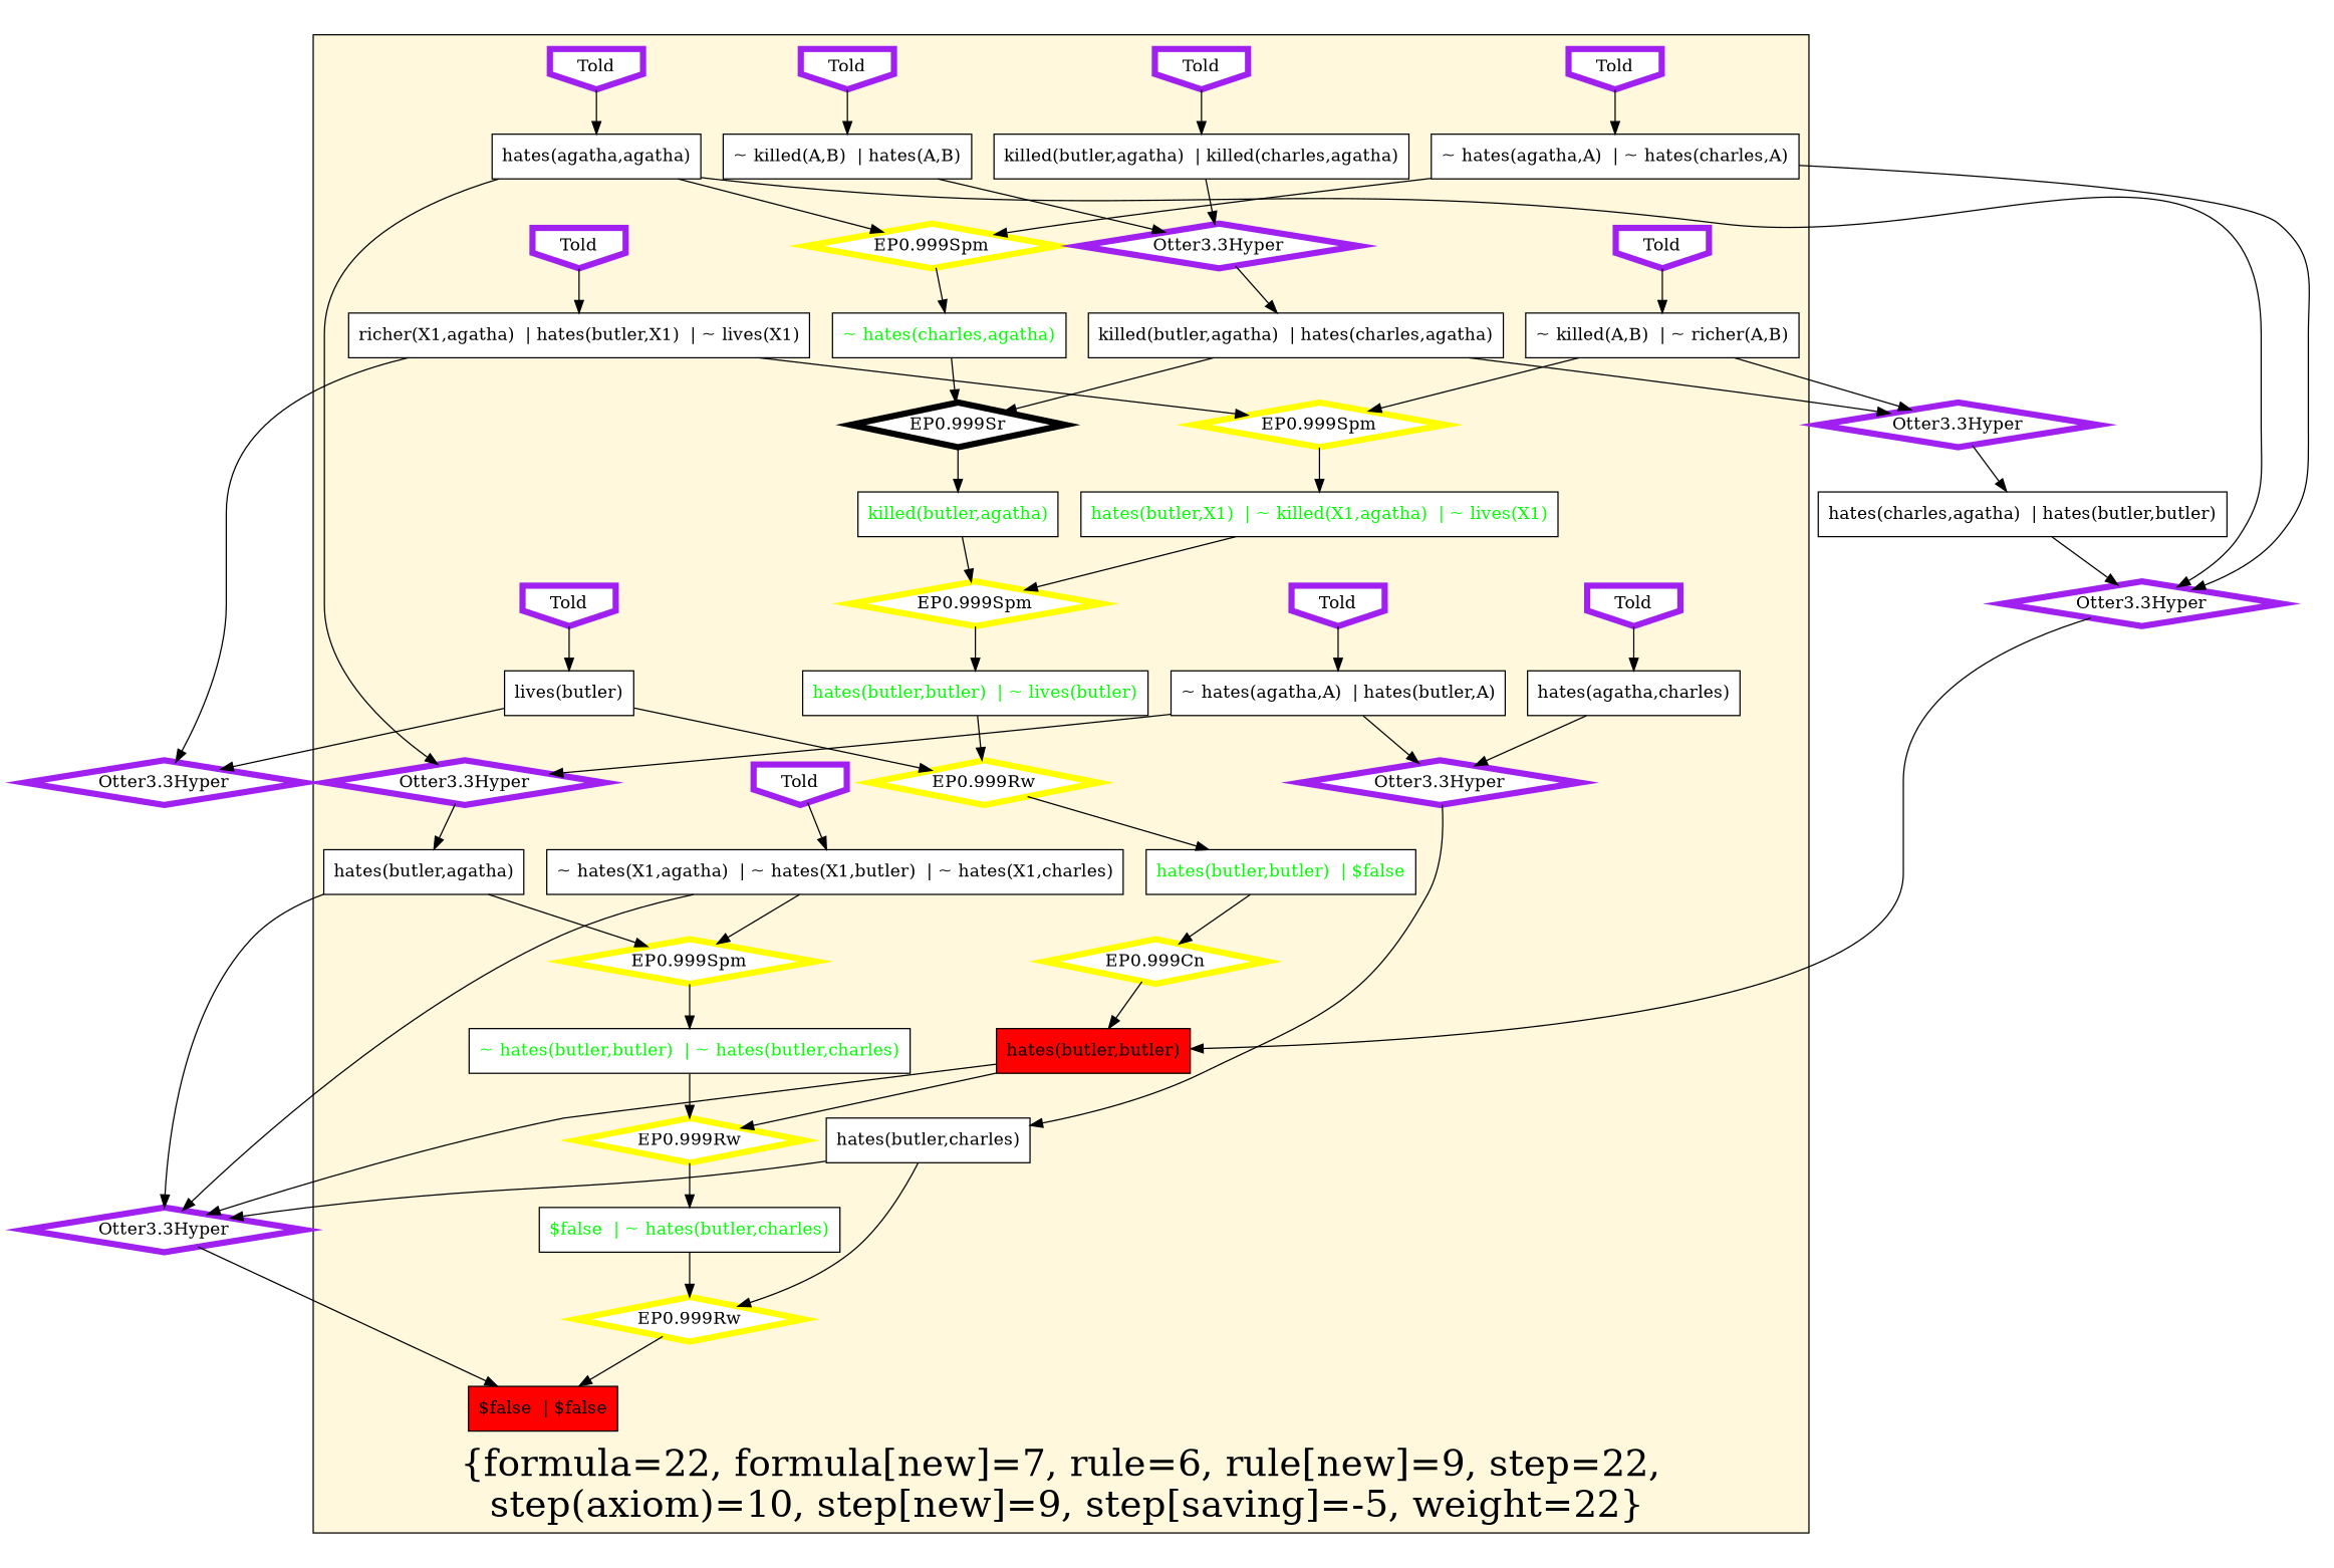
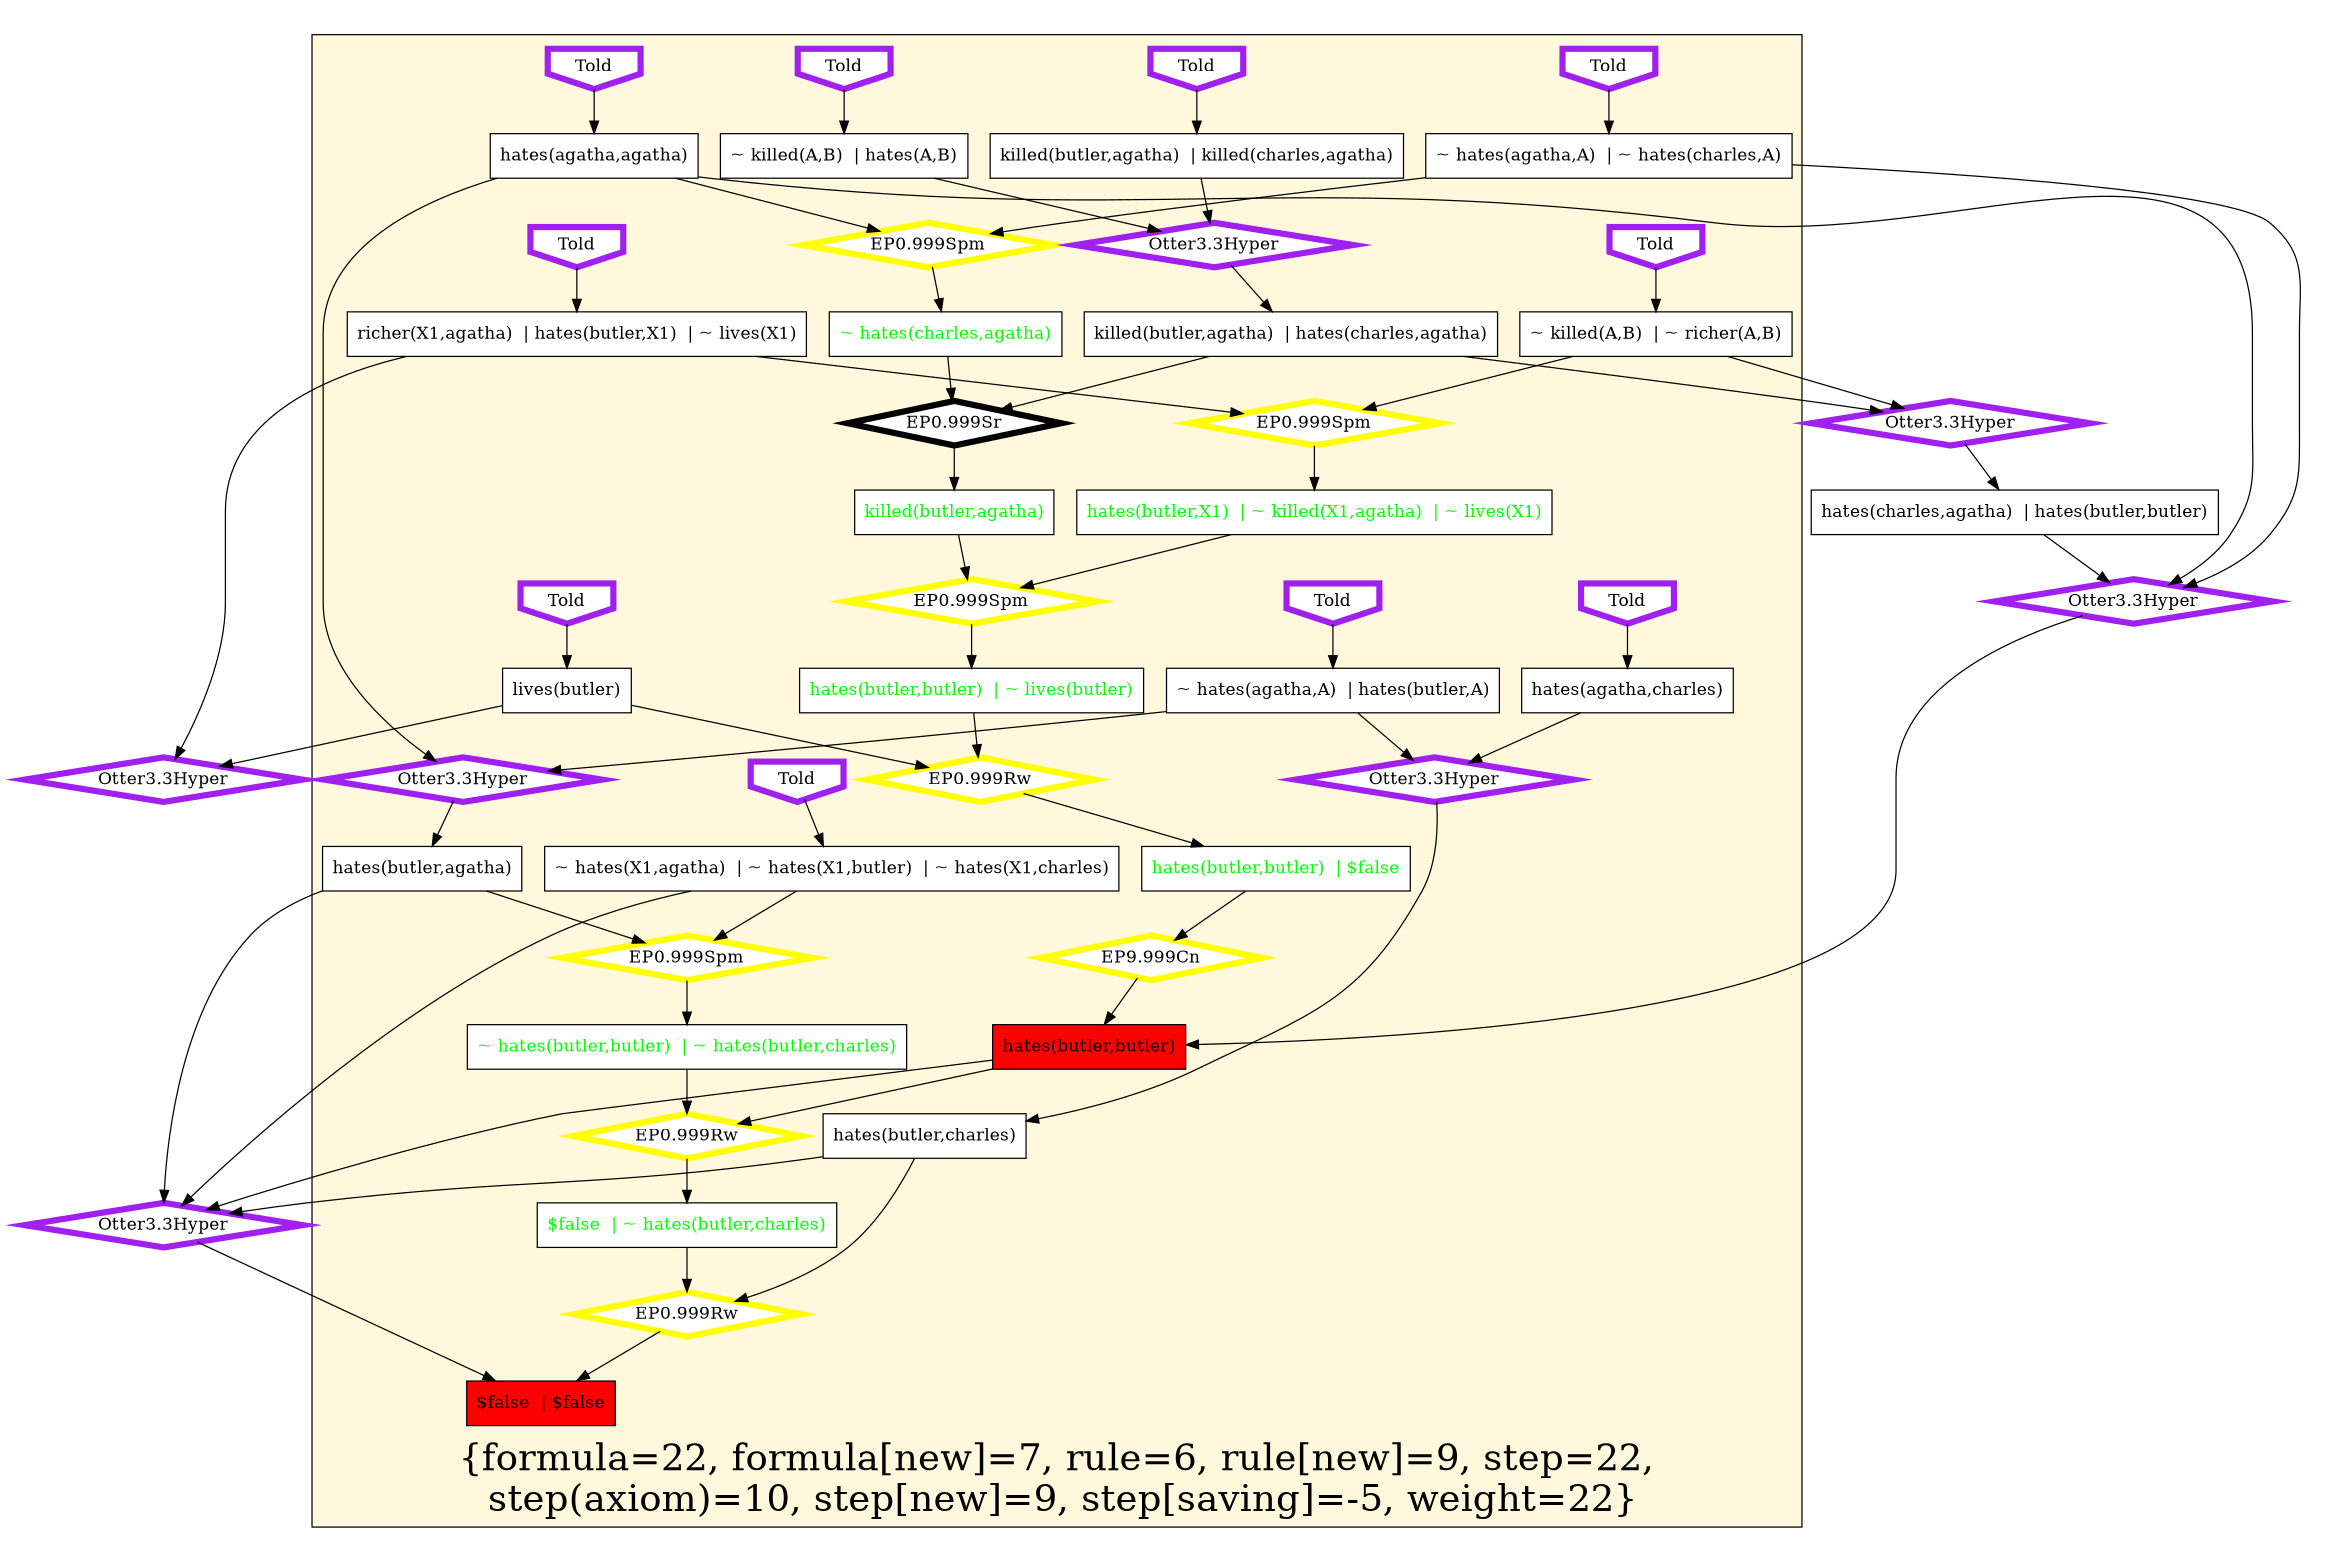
  digraph {
    node [color=black fillcolor=white shape=box style=filled penwidth=5]
    n1 [label="~ hates(agatha,A)  | ~ hates(charles,A)" penwidth=""]
    n2 [label="hates(butler,agatha)" penwidth=""]
    n3 [label="hates(butler,charles)" penwidth=""]
    n4 [label="~ killed(A,B)  | ~ richer(A,B)" penwidth=""]
    n5 [fontcolor=green label="~ hates(charles,agatha)" penwidth=""]
    n6 [fillcolor=red label="hates(butler,butler)" penwidth=""]
    n7 [fontcolor=green label="~ hates(butler,butler)  | ~ hates(butler,charles)" penwidth=""]
    n8 [label="killed(butler,agatha)  | hates(charles,agatha)" penwidth=""]
    n9 [label="hates(agatha,charles)" penwidth=""]
    n10 [label="richer(X1,agatha)  | hates(butler,X1)  | ~ lives(X1)" penwidth=""]
    n11 [fillcolor=red label="$false  | $false" penwidth=""]
    n12 [label="~ killed(A,B)  | hates(A,B)" penwidth=""]
    n13 [label="lives(butler)" penwidth=""]
    n14 [fontcolor=green label="hates(butler,butler)  | ~ lives(butler)" penwidth=""]
    n15 [label="~ hates(agatha,A)  | hates(butler,A)" penwidth=""]
    n16 [fontcolor=green label="hates(butler,X1)  | ~ killed(X1,agatha)  | ~ lives(X1)" penwidth=""]
    n17 [fontcolor=green label="$false  | ~ hates(butler,charles)" penwidth=""]
    n18 [label="hates(agatha,agatha)" penwidth=""]
    n19 [label="~ hates(X1,agatha)  | ~ hates(X1,butler)  | ~ hates(X1,charles)" penwidth=""]
    n20 [fontcolor=green label="hates(butler,butler)  | $false" penwidth=""]
    n21 [fontcolor=green label="killed(butler,agatha)" penwidth=""]
    n22 [label="killed(butler,agatha)  | killed(charles,agatha)" penwidth=""]
    n23 [color=purple label="Otter3.3Hyper" shape=diamond]
    n24 [color=purple label="Otter3.3Hyper" shape=diamond]
    n25 [label="EP0.999Sr" shape=diamond]
    n26 [color=yellow label="EP0.999Spm" shape=diamond]
    n27 [color=yellow label="EP0.999Rw" shape=diamond]
    n28 [color=yellow label="EP0.999Rw" shape=diamond]
    n29 [color=purple label=Told shape=invhouse]
    n30 [color=purple label=Told shape=invhouse]
    n31 [color=purple label=Told shape=invhouse]
    n32 [color=yellow label="EP0.999Spm" shape=diamond]
    n33 [color=yellow label="EP0.999Rw" shape=diamond]
-   n34 [color=yellow label="EP0.999Cn" shape=diamond]
+   n34 [color=yellow label="EP9.999Cn" shape=diamond]
    n35 [color=purple label=Told shape=invhouse]
    n36 [color=yellow label="EP0.999Spm" shape=diamond]
    n37 [color=purple label=Told shape=invhouse]
    n38 [color=purple label=Told shape=invhouse]
    n39 [color=purple label=Told shape=invhouse]
    n40 [color=purple label=Told shape=invhouse]
    n41 [color=purple label=Told shape=invhouse]
    n42 [color=yellow label="EP0.999Spm" shape=diamond]
    n43 [color=purple label=Told shape=invhouse]
    n44 [color=purple label="Otter3.3Hyper" shape=diamond]
    n45 [color=purple label="Otter3.3Hyper" shape=diamond]
    n46 [color=purple label="Otter3.3Hyper" shape=diamond]
    n47 [color=purple label="Otter3.3Hyper" shape=diamond]
    n48 [color=purple label="Otter3.3Hyper" shape=diamond]
    n49 [label="hates(charles,agatha)  | hates(butler,butler)" penwidth=""]
    subgraph cluster_1 {
      fillcolor=cornsilk
      fontsize=30
      label="{formula=22, formula[new]=7, rule=6, rule[new]=9, step=22,\n step(axiom)=10, step[new]=9, step[saving]=-5, weight=22}"
      labelloc=b
      style=filled
      n1
      n2
      n3
      n4
      n5
      n6
      n7
      n8
      n9
      n10
      n11
      n12
      n13
      n14
      n15
      n16
      n17
      n18
      n19
      n20
      n21
      n22
      n23
      n24
      n25
      n26
      n27
      n28
      n29
      n30
      n31
      n32
      n33
      n34
      n35
      n36
      n37
      n38
      n39
      n40
      n41
      n42
      n43
      n44
    }
    n1 -> n36
    n1 -> n45
    n2 -> n26
    n2 -> n46
    n3 -> n27
    n3 -> n46
    n4 -> n32
    n4 -> n47
    n5 -> n25
    n6 -> n28
    n6 -> n46
    n7 -> n28
    n8 -> n25
    n8 -> n47
    n9 -> n44
    n10 -> n32
    n10 -> n48
    n12 -> n23
    n13 -> n33
    n13 -> n48
    n14 -> n33
    n15 -> n24
    n15 -> n44
    n16 -> n42
    n17 -> n27
    n18 -> n24
    n18 -> n36
    n18 -> n45
    n19 -> n26
    n19 -> n46
    n20 -> n34
    n21 -> n42
    n22 -> n23
    n23 -> n8
    n24 -> n2
    n25 -> n21
    n26 -> n7
    n27 -> n11
    n28 -> n17
    n29 -> n19
    n30 -> n13
    n31 -> n15
    n32 -> n16
    n33 -> n20
    n34 -> n6
    n35 -> n1
    n36 -> n5
    n37 -> n22
    n38 -> n18
    n39 -> n4
    n40 -> n12
    n41 -> n9
    n42 -> n14
    n43 -> n10
    n44 -> n3
    n45 -> n6
    n46 -> n11
    n47 -> n49
    n49 -> n45
  }
